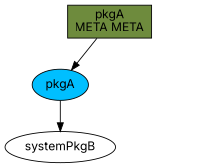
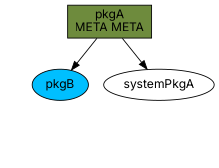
  digraph {
    fontname=Inter
    node [fontname=Inter]
    edge [fontname=Inter]
    n1 [fillcolor=darkolivegreen4 label="pkgA\nMETA META" shape=box style=filled]
-   n2 [fillcolor=deepskyblue1 label=pkgA shape=ellipse style=filled]
-   systemPkgB
+   n2 [fillcolor=deepskyblue1 label=pkgB shape=ellipse style=filled]
+   systemPkgA
    n1 -> n2
-   n2 -> systemPkgB
+   n1 -> systemPkgA
  }
